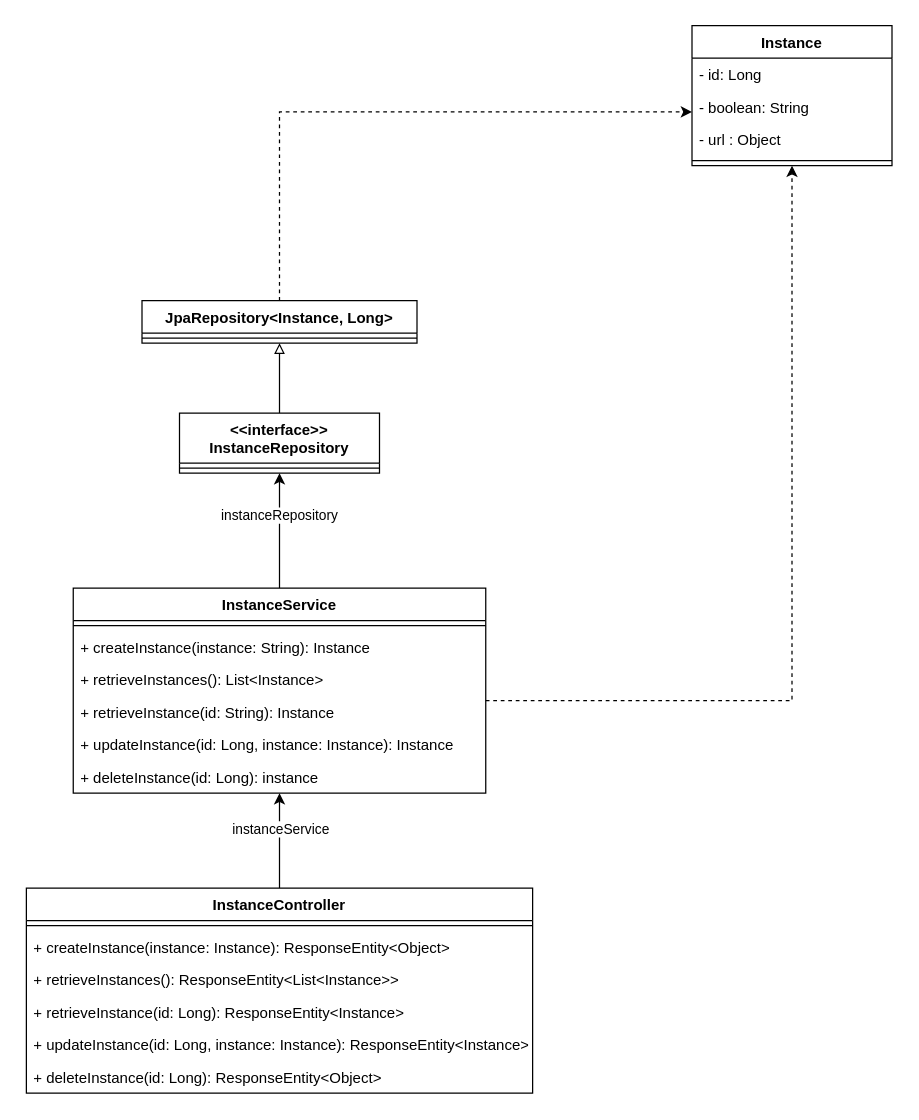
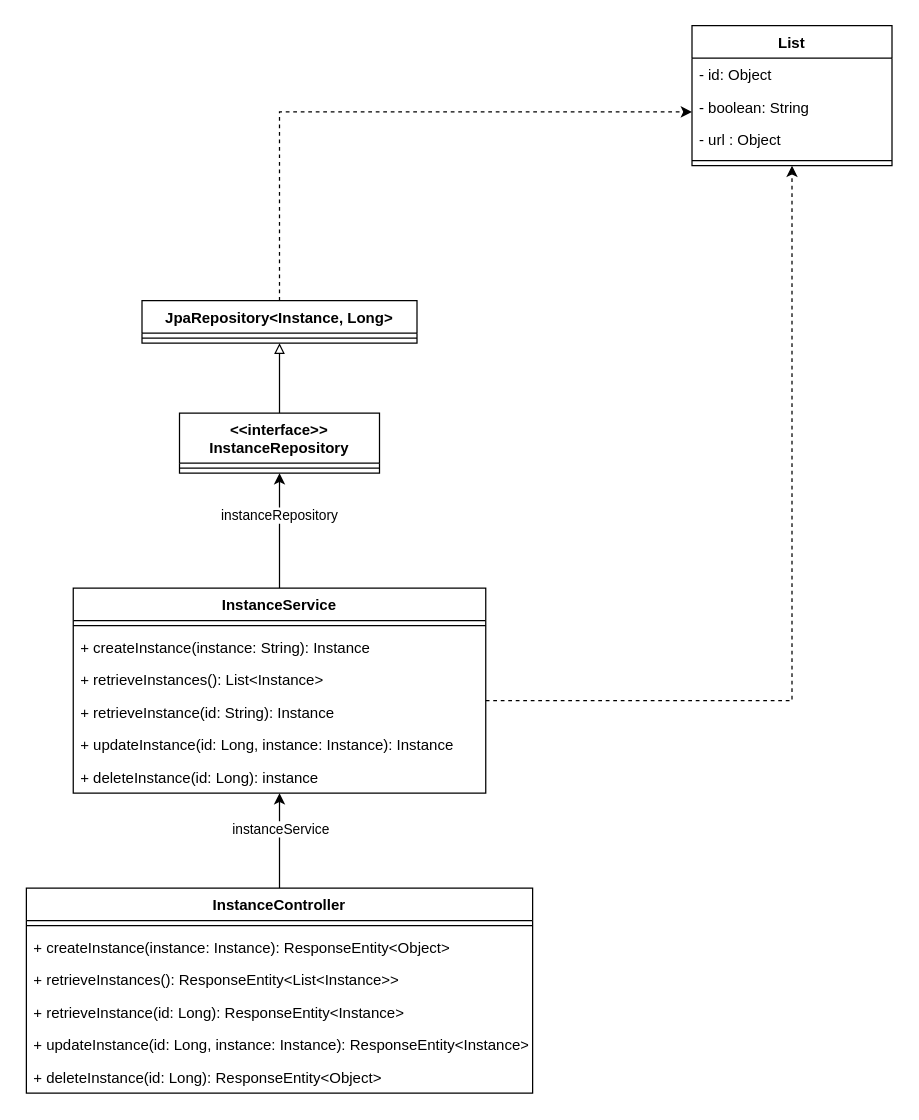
  <mxCell id="0" />
  <mxCell id="1" parent="0" />
- <mxCell id="2" value="Instance" style="swimlane;fontStyle=1;align=center;verticalAlign=top;childLayout=stackLayout;horizontal=1;startSize=26;horizontalStack=0;resizeParent=1;resizeParentMax=0;resizeLast=0;collapsible=1;marginBottom=0;" parent="1" vertex="1"><mxGeometry x="553" y="20" width="160" height="112" as="geometry" /></mxCell>
- <mxCell id="3" value="- id: Long" style="text;strokeColor=none;fillColor=none;align=left;verticalAlign=top;spacingLeft=4;spacingRight=4;overflow=hidden;rotatable=0;points=[[0,0.5],[1,0.5]];portConstraint=eastwest;" parent="2" vertex="1"><mxGeometry y="26" width="160" height="26" as="geometry" /></mxCell>
+ <mxCell id="2" value="List" style="swimlane;fontStyle=1;align=center;verticalAlign=top;childLayout=stackLayout;horizontal=1;startSize=26;horizontalStack=0;resizeParent=1;resizeParentMax=0;resizeLast=0;collapsible=1;marginBottom=0;" parent="1" vertex="1"><mxGeometry x="553" y="20" width="160" height="112" as="geometry" /></mxCell>
+ <mxCell id="3" value="- id: Object" style="text;strokeColor=none;fillColor=none;align=left;verticalAlign=top;spacingLeft=4;spacingRight=4;overflow=hidden;rotatable=0;points=[[0,0.5],[1,0.5]];portConstraint=eastwest;" parent="2" vertex="1"><mxGeometry y="26" width="160" height="26" as="geometry" /></mxCell>
  <mxCell id="4" value="- boolean: String" style="text;strokeColor=none;fillColor=none;align=left;verticalAlign=top;spacingLeft=4;spacingRight=4;overflow=hidden;rotatable=0;points=[[0,0.5],[1,0.5]];portConstraint=eastwest;" parent="2" vertex="1"><mxGeometry y="52" width="160" height="26" as="geometry" /></mxCell>
  <mxCell id="5" value="- url : Object" style="text;strokeColor=none;fillColor=none;align=left;verticalAlign=top;spacingLeft=4;spacingRight=4;overflow=hidden;rotatable=0;points=[[0,0.5],[1,0.5]];portConstraint=eastwest;" parent="2" vertex="1"><mxGeometry y="78" width="160" height="26" as="geometry" /></mxCell>
  <mxCell id="6" value="" style="line;strokeWidth=1;fillColor=none;align=left;verticalAlign=middle;spacingTop=-1;spacingLeft=3;spacingRight=3;rotatable=0;labelPosition=right;points=[];portConstraint=eastwest;strokeColor=inherit;" parent="2" vertex="1"><mxGeometry y="104" width="160" height="8" as="geometry" /></mxCell>
  <mxCell id="7" value="" style="edgeStyle=orthogonalEdgeStyle;rounded=0;orthogonalLoop=1;jettySize=auto;html=1;endArrow=block;endFill=0;" parent="1" source="9" target="11" edge="1"><mxGeometry relative="1" as="geometry" /></mxCell>
  <mxCell id="8" style="edgeStyle=orthogonalEdgeStyle;rounded=0;orthogonalLoop=1;jettySize=auto;html=1;dashed=1;" parent="1" source="11" target="2" edge="1"><mxGeometry relative="1" as="geometry"><Array as="points"><mxPoint x="223" y="89" /></Array></mxGeometry></mxCell>
  <mxCell id="9" value="&lt;&lt;interface&gt;&gt;&#10;InstanceRepository" style="swimlane;fontStyle=1;align=center;verticalAlign=top;childLayout=stackLayout;horizontal=1;startSize=40;horizontalStack=0;resizeParent=1;resizeParentMax=0;resizeLast=0;collapsible=1;marginBottom=0;" parent="1" vertex="1"><mxGeometry x="143" y="330" width="160" height="48" as="geometry" /></mxCell>
  <mxCell id="10" value="" style="line;strokeWidth=1;fillColor=none;align=left;verticalAlign=middle;spacingTop=-1;spacingLeft=3;spacingRight=3;rotatable=0;labelPosition=right;points=[];portConstraint=eastwest;strokeColor=inherit;" parent="9" vertex="1"><mxGeometry y="40" width="160" height="8" as="geometry" /></mxCell>
  <mxCell id="11" value="JpaRepository&lt;Instance, Long&gt;" style="swimlane;fontStyle=1;align=center;verticalAlign=top;childLayout=stackLayout;horizontal=1;startSize=26;horizontalStack=0;resizeParent=1;resizeParentMax=0;resizeLast=0;collapsible=1;marginBottom=0;" parent="1" vertex="1"><mxGeometry x="113" y="240" width="220" height="34" as="geometry" /></mxCell>
  <mxCell id="12" value="" style="line;strokeWidth=1;fillColor=none;align=left;verticalAlign=middle;spacingTop=-1;spacingLeft=3;spacingRight=3;rotatable=0;labelPosition=right;points=[];portConstraint=eastwest;strokeColor=inherit;" parent="11" vertex="1"><mxGeometry y="26" width="220" height="8" as="geometry" /></mxCell>
  <mxCell id="13" style="edgeStyle=orthogonalEdgeStyle;rounded=0;orthogonalLoop=1;jettySize=auto;html=1;exitX=0.5;exitY=0;exitDx=0;exitDy=0;" parent="1" source="16" target="9" edge="1"><mxGeometry relative="1" as="geometry"><Array as="points"><mxPoint x="223" y="400" /><mxPoint x="223" y="400" /></Array></mxGeometry></mxCell>
  <mxCell id="14" value="instanceRepository" style="edgeLabel;html=1;align=center;verticalAlign=middle;resizable=0;points=[];" parent="13" vertex="1" connectable="0"><mxGeometry x="0.293" y="1" relative="1" as="geometry"><mxPoint as="offset" /></mxGeometry></mxCell>
  <mxCell id="15" style="edgeStyle=orthogonalEdgeStyle;rounded=0;orthogonalLoop=1;jettySize=auto;html=1;dashed=1;endArrow=classic;endFill=1;" parent="1" source="16" target="2" edge="1"><mxGeometry relative="1" as="geometry"><Array as="points"><mxPoint x="633" y="560" /></Array></mxGeometry></mxCell>
  <mxCell id="16" value="InstanceService" style="swimlane;fontStyle=1;align=center;verticalAlign=top;childLayout=stackLayout;horizontal=1;startSize=26;horizontalStack=0;resizeParent=1;resizeParentMax=0;resizeLast=0;collapsible=1;marginBottom=0;" parent="1" vertex="1"><mxGeometry x="58" y="470" width="330" height="164" as="geometry" /></mxCell>
  <mxCell id="17" value="" style="line;strokeWidth=1;fillColor=none;align=left;verticalAlign=middle;spacingTop=-1;spacingLeft=3;spacingRight=3;rotatable=0;labelPosition=right;points=[];portConstraint=eastwest;strokeColor=inherit;" parent="16" vertex="1"><mxGeometry y="26" width="330" height="8" as="geometry" /></mxCell>
  <mxCell id="18" value="+ createInstance(instance: String): Instance" style="text;strokeColor=none;fillColor=none;align=left;verticalAlign=top;spacingLeft=4;spacingRight=4;overflow=hidden;rotatable=0;points=[[0,0.5],[1,0.5]];portConstraint=eastwest;" parent="16" vertex="1"><mxGeometry y="34" width="330" height="26" as="geometry" /></mxCell>
  <mxCell id="19" value="+ retrieveInstances(): List&lt;Instance&gt;" style="text;strokeColor=none;fillColor=none;align=left;verticalAlign=top;spacingLeft=4;spacingRight=4;overflow=hidden;rotatable=0;points=[[0,0.5],[1,0.5]];portConstraint=eastwest;" parent="16" vertex="1"><mxGeometry y="60" width="330" height="26" as="geometry" /></mxCell>
  <mxCell id="20" value="+ retrieveInstance(id: String): Instance" style="text;strokeColor=none;fillColor=none;align=left;verticalAlign=top;spacingLeft=4;spacingRight=4;overflow=hidden;rotatable=0;points=[[0,0.5],[1,0.5]];portConstraint=eastwest;" parent="16" vertex="1"><mxGeometry y="86" width="330" height="26" as="geometry" /></mxCell>
  <mxCell id="21" value="+ updateInstance(id: Long, instance: Instance): Instance&#10;" style="text;strokeColor=none;fillColor=none;align=left;verticalAlign=top;spacingLeft=4;spacingRight=4;overflow=hidden;rotatable=0;points=[[0,0.5],[1,0.5]];portConstraint=eastwest;" parent="16" vertex="1"><mxGeometry y="112" width="330" height="26" as="geometry" /></mxCell>
  <mxCell id="22" value="+ deleteInstance(id: Long): instance" style="text;strokeColor=none;fillColor=none;align=left;verticalAlign=top;spacingLeft=4;spacingRight=4;overflow=hidden;rotatable=0;points=[[0,0.5],[1,0.5]];portConstraint=eastwest;" parent="16" vertex="1"><mxGeometry y="138" width="330" height="26" as="geometry" /></mxCell>
  <mxCell id="23" style="edgeStyle=orthogonalEdgeStyle;rounded=0;orthogonalLoop=1;jettySize=auto;html=1;endArrow=classic;endFill=1;" parent="1" source="25" target="16" edge="1"><mxGeometry relative="1" as="geometry" /></mxCell>
  <mxCell id="24" value="instanceService" style="edgeLabel;html=1;align=center;verticalAlign=middle;resizable=0;points=[];" parent="23" vertex="1" connectable="0"><mxGeometry x="0.263" relative="1" as="geometry"><mxPoint as="offset" /></mxGeometry></mxCell>
  <mxCell id="25" value="InstanceController" style="swimlane;fontStyle=1;align=center;verticalAlign=top;childLayout=stackLayout;horizontal=1;startSize=26;horizontalStack=0;resizeParent=1;resizeParentMax=0;resizeLast=0;collapsible=1;marginBottom=0;" parent="1" vertex="1"><mxGeometry x="20.5" y="710" width="405" height="164" as="geometry" /></mxCell>
  <mxCell id="26" value="" style="line;strokeWidth=1;fillColor=none;align=left;verticalAlign=middle;spacingTop=-1;spacingLeft=3;spacingRight=3;rotatable=0;labelPosition=right;points=[];portConstraint=eastwest;strokeColor=inherit;" parent="25" vertex="1"><mxGeometry y="26" width="405" height="8" as="geometry" /></mxCell>
  <mxCell id="27" value="+ createInstance(instance: Instance): ResponseEntity&lt;Object&gt;" style="text;strokeColor=none;fillColor=none;align=left;verticalAlign=top;spacingLeft=4;spacingRight=4;overflow=hidden;rotatable=0;points=[[0,0.5],[1,0.5]];portConstraint=eastwest;" parent="25" vertex="1"><mxGeometry y="34" width="405" height="26" as="geometry" /></mxCell>
  <mxCell id="28" value="+ retrieveInstances(): ResponseEntity&lt;List&lt;Instance&gt;&gt;" style="text;strokeColor=none;fillColor=none;align=left;verticalAlign=top;spacingLeft=4;spacingRight=4;overflow=hidden;rotatable=0;points=[[0,0.5],[1,0.5]];portConstraint=eastwest;" parent="25" vertex="1"><mxGeometry y="60" width="405" height="26" as="geometry" /></mxCell>
  <mxCell id="29" value="+ retrieveInstance(id: Long): ResponseEntity&lt;Instance&gt;" style="text;strokeColor=none;fillColor=none;align=left;verticalAlign=top;spacingLeft=4;spacingRight=4;overflow=hidden;rotatable=0;points=[[0,0.5],[1,0.5]];portConstraint=eastwest;" parent="25" vertex="1"><mxGeometry y="86" width="405" height="26" as="geometry" /></mxCell>
  <mxCell id="30" value="+ updateInstance(id: Long, instance: Instance): ResponseEntity&lt;Instance&gt;&#10;" style="text;strokeColor=none;fillColor=none;align=left;verticalAlign=top;spacingLeft=4;spacingRight=4;overflow=hidden;rotatable=0;points=[[0,0.5],[1,0.5]];portConstraint=eastwest;" parent="25" vertex="1"><mxGeometry y="112" width="405" height="26" as="geometry" /></mxCell>
  <mxCell id="31" value="+ deleteInstance(id: Long): ResponseEntity&lt;Object&gt;" style="text;strokeColor=none;fillColor=none;align=left;verticalAlign=top;spacingLeft=4;spacingRight=4;overflow=hidden;rotatable=0;points=[[0,0.5],[1,0.5]];portConstraint=eastwest;" parent="25" vertex="1"><mxGeometry y="138" width="405" height="26" as="geometry" /></mxCell>
